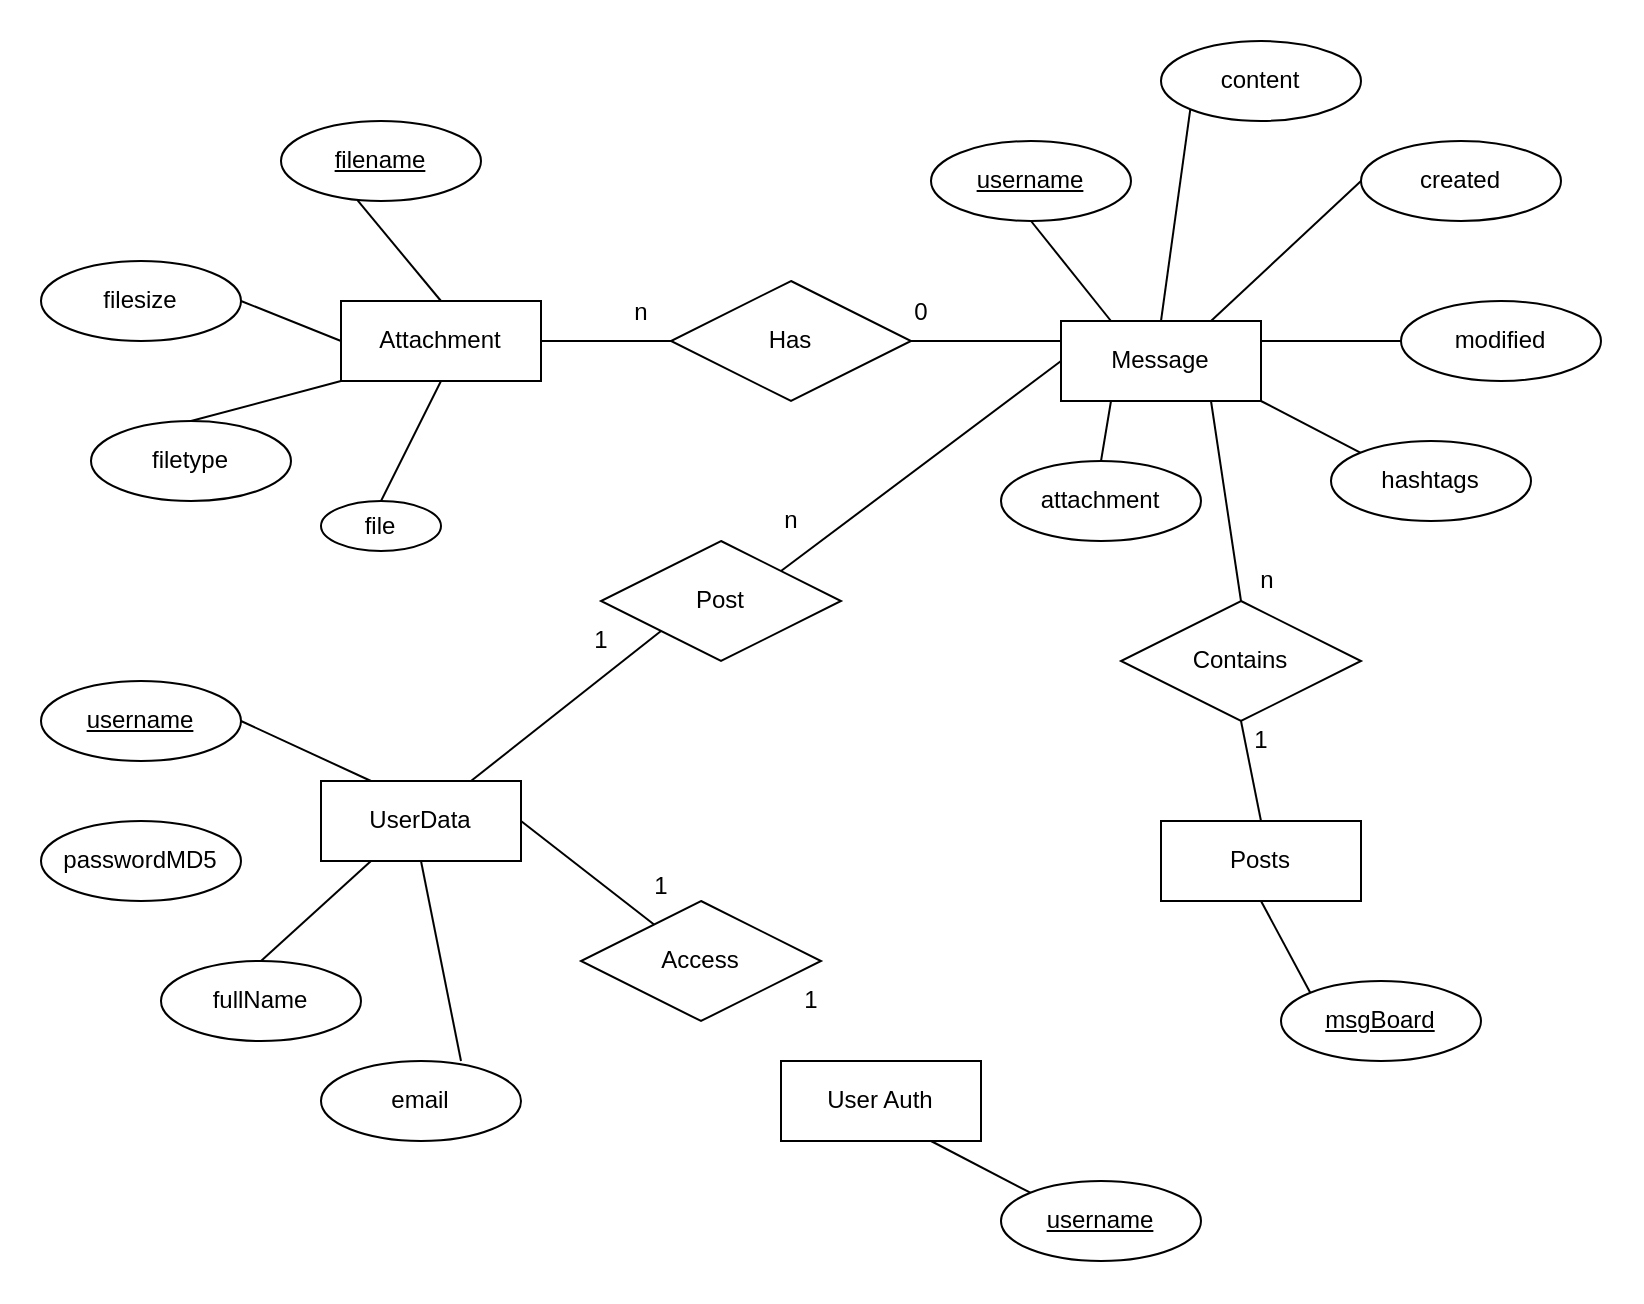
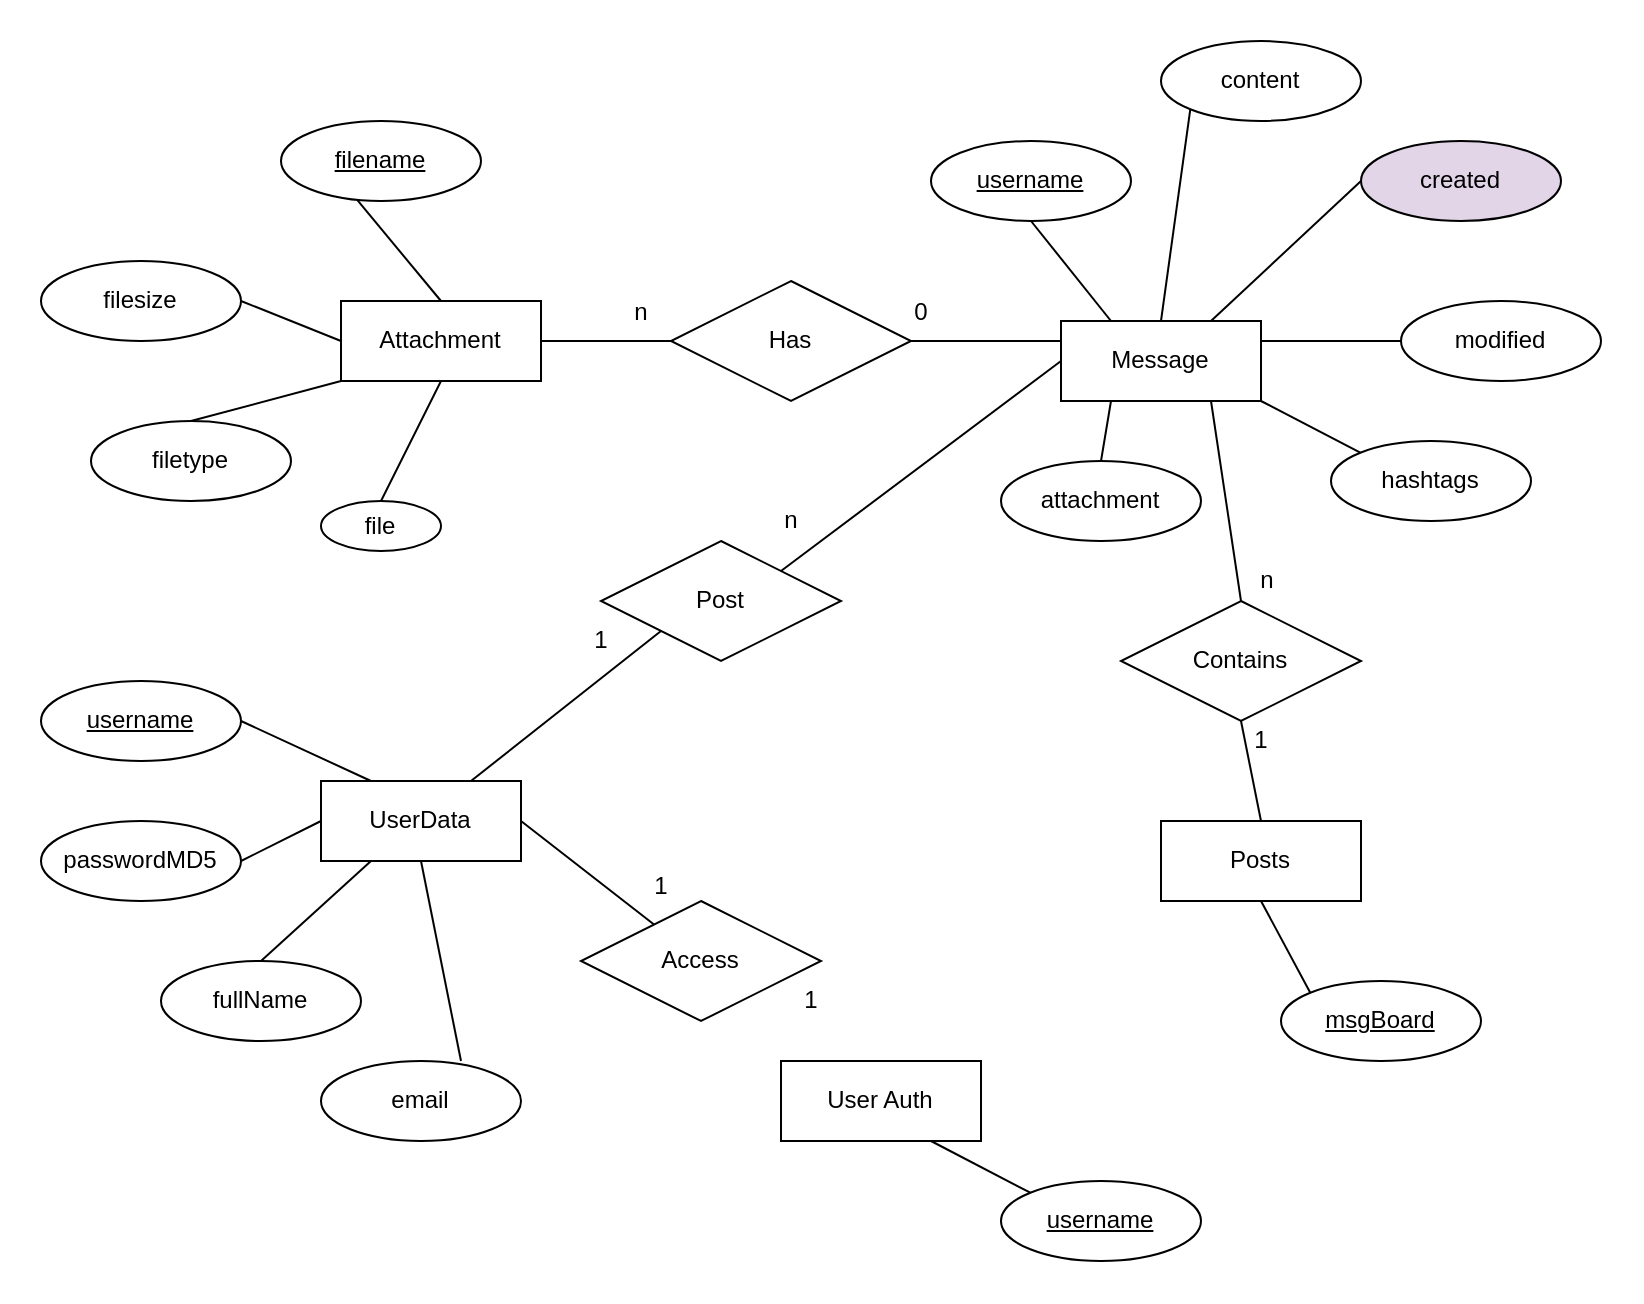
  <mxCell id="0" />
  <mxCell id="1" parent="0" />
  <mxCell id="2" value="Attachment" style="whiteSpace=wrap;html=1;align=center;" vertex="1" parent="1"><mxGeometry x="170" y="150" width="100" height="40" as="geometry" /></mxCell>
  <mxCell id="3" value="&lt;u&gt;filename&lt;/u&gt;" style="ellipse;whiteSpace=wrap;html=1;align=center;" vertex="1" parent="1"><mxGeometry x="140" y="60" width="100" height="40" as="geometry" /></mxCell>
  <mxCell id="4" value="filesize" style="ellipse;whiteSpace=wrap;html=1;align=center;" vertex="1" parent="1"><mxGeometry x="20" y="130" width="100" height="40" as="geometry" /></mxCell>
  <mxCell id="5" value="filetype" style="ellipse;whiteSpace=wrap;html=1;align=center;" vertex="1" parent="1"><mxGeometry x="45" y="210" width="100" height="40" as="geometry" /></mxCell>
  <mxCell id="6" value="file" style="ellipse;whiteSpace=wrap;html=1;align=center;" vertex="1" parent="1"><mxGeometry x="160" y="250" width="60" height="25" as="geometry" /></mxCell>
  <mxCell id="7" value="Message" style="whiteSpace=wrap;html=1;align=center;" vertex="1" parent="1"><mxGeometry x="530" y="160" width="100" height="40" as="geometry" /></mxCell>
  <mxCell id="8" value="content" style="ellipse;whiteSpace=wrap;html=1;align=center;" vertex="1" parent="1"><mxGeometry x="580" y="20" width="100" height="40" as="geometry" /></mxCell>
  <mxCell id="9" value="&lt;u&gt;username&lt;/u&gt;" style="ellipse;whiteSpace=wrap;html=1;align=center;" vertex="1" parent="1"><mxGeometry x="465" y="70" width="100" height="40" as="geometry" /></mxCell>
- <mxCell id="10" value="created" style="ellipse;whiteSpace=wrap;html=1;align=center;" vertex="1" parent="1"><mxGeometry x="680" y="70" width="100" height="40" as="geometry" /></mxCell>
+ <mxCell id="10" value="created" style="ellipse;whiteSpace=wrap;html=1;align=center;fillColor=#e1d5e7;" vertex="1" parent="1"><mxGeometry x="680" y="70" width="100" height="40" as="geometry" /></mxCell>
  <mxCell id="11" value="modified" style="ellipse;whiteSpace=wrap;html=1;align=center;" vertex="1" parent="1"><mxGeometry x="700" y="150" width="100" height="40" as="geometry" /></mxCell>
  <mxCell id="12" value="hashtags" style="ellipse;whiteSpace=wrap;html=1;align=center;" vertex="1" parent="1"><mxGeometry x="665" y="220" width="100" height="40" as="geometry" /></mxCell>
  <mxCell id="13" value="attachment" style="ellipse;whiteSpace=wrap;html=1;align=center;" vertex="1" parent="1"><mxGeometry x="500" y="230" width="100" height="40" as="geometry" /></mxCell>
  <mxCell id="14" value="User Auth" style="whiteSpace=wrap;html=1;align=center;" vertex="1" parent="1"><mxGeometry x="390" y="530" width="100" height="40" as="geometry" /></mxCell>
  <mxCell id="15" value="&lt;u&gt;username&lt;/u&gt;" style="ellipse;whiteSpace=wrap;html=1;align=center;" vertex="1" parent="1"><mxGeometry x="500" y="590" width="100" height="40" as="geometry" /></mxCell>
  <mxCell id="16" value="UserData" style="whiteSpace=wrap;html=1;align=center;" vertex="1" parent="1"><mxGeometry x="160" y="390" width="100" height="40" as="geometry" /></mxCell>
  <mxCell id="17" value="&lt;u&gt;username&lt;/u&gt;" style="ellipse;whiteSpace=wrap;html=1;align=center;" vertex="1" parent="1"><mxGeometry x="20" y="340" width="100" height="40" as="geometry" /></mxCell>
  <mxCell id="18" value="passwordMD5" style="ellipse;whiteSpace=wrap;html=1;align=center;" vertex="1" parent="1"><mxGeometry x="20" y="410" width="100" height="40" as="geometry" /></mxCell>
  <mxCell id="19" value="email" style="ellipse;whiteSpace=wrap;html=1;align=center;" vertex="1" parent="1"><mxGeometry x="160" y="530" width="100" height="40" as="geometry" /></mxCell>
  <mxCell id="20" value="fullName" style="ellipse;whiteSpace=wrap;html=1;align=center;" vertex="1" parent="1"><mxGeometry x="80" y="480" width="100" height="40" as="geometry" /></mxCell>
  <mxCell id="21" value="Has" style="shape=rhombus;perimeter=rhombusPerimeter;whiteSpace=wrap;html=1;align=center;" vertex="1" parent="1"><mxGeometry x="335" y="140" width="120" height="60" as="geometry" /></mxCell>
  <mxCell id="22" value="Access" style="shape=rhombus;perimeter=rhombusPerimeter;whiteSpace=wrap;html=1;align=center;" vertex="1" parent="1"><mxGeometry x="290" y="450" width="120" height="60" as="geometry" /></mxCell>
  <mxCell id="23" value="Posts" style="whiteSpace=wrap;html=1;align=center;" vertex="1" parent="1"><mxGeometry x="580" y="410" width="100" height="40" as="geometry" /></mxCell>
  <mxCell id="24" value="&lt;u&gt;msgBoard&lt;/u&gt;" style="ellipse;whiteSpace=wrap;html=1;align=center;" vertex="1" parent="1"><mxGeometry x="640" y="490" width="100" height="40" as="geometry" /></mxCell>
  <mxCell id="25" value="Contains" style="shape=rhombus;perimeter=rhombusPerimeter;whiteSpace=wrap;html=1;align=center;" vertex="1" parent="1"><mxGeometry x="560" y="300" width="120" height="60" as="geometry" /></mxCell>
  <mxCell id="26" value="Post" style="shape=rhombus;perimeter=rhombusPerimeter;whiteSpace=wrap;html=1;align=center;" vertex="1" parent="1"><mxGeometry x="300" y="270" width="120" height="60" as="geometry" /></mxCell>
  <mxCell id="27" value="" style="endArrow=none;html=1;exitX=0;exitY=1;exitDx=0;exitDy=0;entryX=0.5;entryY=0;entryDx=0;entryDy=0;" edge="1" parent="1" source="2" target="5"><mxGeometry width="50" height="50" relative="1" as="geometry"><mxPoint x="600" y="430" as="sourcePoint" /><mxPoint x="650" y="380" as="targetPoint" /></mxGeometry></mxCell>
  <mxCell id="28" value="" style="endArrow=none;html=1;exitX=0;exitY=0.5;exitDx=0;exitDy=0;entryX=1;entryY=0.5;entryDx=0;entryDy=0;" edge="1" parent="1" source="2" target="4"><mxGeometry width="50" height="50" relative="1" as="geometry"><mxPoint x="180" y="200" as="sourcePoint" /><mxPoint x="105" y="220" as="targetPoint" /></mxGeometry></mxCell>
  <mxCell id="29" value="" style="endArrow=none;html=1;exitX=0.5;exitY=0;exitDx=0;exitDy=0;entryX=0.384;entryY=0.996;entryDx=0;entryDy=0;entryPerimeter=0;" edge="1" parent="1" source="2" target="3"><mxGeometry width="50" height="50" relative="1" as="geometry"><mxPoint x="180" y="180" as="sourcePoint" /><mxPoint x="130" y="160" as="targetPoint" /></mxGeometry></mxCell>
  <mxCell id="30" value="" style="endArrow=none;html=1;exitX=0.5;exitY=1;exitDx=0;exitDy=0;entryX=0.5;entryY=0;entryDx=0;entryDy=0;" edge="1" parent="1" source="2" target="6"><mxGeometry width="50" height="50" relative="1" as="geometry"><mxPoint x="190" y="190" as="sourcePoint" /><mxPoint x="140" y="170" as="targetPoint" /></mxGeometry></mxCell>
  <mxCell id="31" value="" style="endArrow=none;html=1;exitX=0.25;exitY=0;exitDx=0;exitDy=0;entryX=0.5;entryY=1;entryDx=0;entryDy=0;" edge="1" parent="1" source="7" target="9"><mxGeometry width="50" height="50" relative="1" as="geometry"><mxPoint x="610" y="460" as="sourcePoint" /><mxPoint x="660" y="410" as="targetPoint" /></mxGeometry></mxCell>
  <mxCell id="32" value="" style="endArrow=none;html=1;exitX=0.5;exitY=0;exitDx=0;exitDy=0;entryX=0;entryY=1;entryDx=0;entryDy=0;" edge="1" parent="1" source="7" target="8"><mxGeometry width="50" height="50" relative="1" as="geometry"><mxPoint x="565" y="160" as="sourcePoint" /><mxPoint x="525" y="120" as="targetPoint" /></mxGeometry></mxCell>
  <mxCell id="33" value="" style="endArrow=none;html=1;entryX=0;entryY=0.5;entryDx=0;entryDy=0;exitX=0.75;exitY=0;exitDx=0;exitDy=0;" edge="1" parent="1" source="7" target="10"><mxGeometry width="50" height="50" relative="1" as="geometry"><mxPoint x="600" y="150" as="sourcePoint" /><mxPoint x="622.7" y="72.72" as="targetPoint" /></mxGeometry></mxCell>
  <mxCell id="34" value="" style="endArrow=none;html=1;entryX=0;entryY=0.5;entryDx=0;entryDy=0;exitX=1;exitY=0.25;exitDx=0;exitDy=0;" edge="1" parent="1" source="7" target="11"><mxGeometry width="50" height="50" relative="1" as="geometry"><mxPoint x="610" y="160" as="sourcePoint" /><mxPoint x="690" y="100" as="targetPoint" /></mxGeometry></mxCell>
  <mxCell id="35" value="" style="endArrow=none;html=1;entryX=0;entryY=0;entryDx=0;entryDy=0;exitX=1;exitY=1;exitDx=0;exitDy=0;" edge="1" parent="1" source="7" target="12"><mxGeometry width="50" height="50" relative="1" as="geometry"><mxPoint x="640" y="170" as="sourcePoint" /><mxPoint x="710" y="180" as="targetPoint" /></mxGeometry></mxCell>
  <mxCell id="36" value="" style="endArrow=none;html=1;entryX=0.5;entryY=0;entryDx=0;entryDy=0;exitX=0.25;exitY=1;exitDx=0;exitDy=0;" edge="1" parent="1" source="7" target="13"><mxGeometry width="50" height="50" relative="1" as="geometry"><mxPoint x="650" y="180" as="sourcePoint" /><mxPoint x="720" y="190" as="targetPoint" /></mxGeometry></mxCell>
  <mxCell id="37" value="" style="endArrow=none;html=1;entryX=0.5;entryY=1;entryDx=0;entryDy=0;exitX=0.5;exitY=0;exitDx=0;exitDy=0;" edge="1" parent="1" source="23" target="25"><mxGeometry width="50" height="50" relative="1" as="geometry"><mxPoint x="610" y="460" as="sourcePoint" /><mxPoint x="660" y="410" as="targetPoint" /></mxGeometry></mxCell>
  <mxCell id="38" value="" style="endArrow=none;html=1;entryX=0.5;entryY=1;entryDx=0;entryDy=0;exitX=0;exitY=0;exitDx=0;exitDy=0;" edge="1" parent="1" source="24" target="23"><mxGeometry width="50" height="50" relative="1" as="geometry"><mxPoint x="650" y="460" as="sourcePoint" /><mxPoint x="640" y="390" as="targetPoint" /></mxGeometry></mxCell>
  <mxCell id="39" value="" style="endArrow=none;html=1;exitX=1;exitY=0.5;exitDx=0;exitDy=0;entryX=0.25;entryY=0;entryDx=0;entryDy=0;" edge="1" parent="1" source="17" target="16"><mxGeometry width="50" height="50" relative="1" as="geometry"><mxPoint x="600" y="420" as="sourcePoint" /><mxPoint x="650" y="370" as="targetPoint" /></mxGeometry></mxCell>
+ <mxCell id="40" value="" style="endArrow=none;html=1;exitX=1;exitY=0.5;exitDx=0;exitDy=0;entryX=0;entryY=0.5;entryDx=0;entryDy=0;" edge="1" parent="1" source="18" target="16"><mxGeometry width="50" height="50" relative="1" as="geometry"><mxPoint x="130" y="370" as="sourcePoint" /><mxPoint x="180" y="400" as="targetPoint" /></mxGeometry></mxCell>
  <mxCell id="41" value="" style="endArrow=none;html=1;exitX=0.5;exitY=0;exitDx=0;exitDy=0;entryX=0.25;entryY=1;entryDx=0;entryDy=0;" edge="1" parent="1" source="20" target="16"><mxGeometry width="50" height="50" relative="1" as="geometry"><mxPoint x="130" y="440" as="sourcePoint" /><mxPoint x="197" y="422.72" as="targetPoint" /></mxGeometry></mxCell>
  <mxCell id="42" value="" style="endArrow=none;html=1;entryX=1;entryY=0.5;entryDx=0;entryDy=0;" edge="1" parent="1" source="22" target="16"><mxGeometry width="50" height="50" relative="1" as="geometry"><mxPoint x="140" y="490" as="sourcePoint" /><mxPoint x="195" y="440" as="targetPoint" /></mxGeometry></mxCell>
  <mxCell id="43" value="" style="endArrow=none;html=1;entryX=0.75;entryY=1;entryDx=0;entryDy=0;exitX=0;exitY=0;exitDx=0;exitDy=0;" edge="1" parent="1" source="15" target="14"><mxGeometry width="50" height="50" relative="1" as="geometry"><mxPoint x="305" y="502.5" as="sourcePoint" /><mxPoint x="230" y="450" as="targetPoint" /></mxGeometry></mxCell>
  <mxCell id="44" value="" style="endArrow=none;html=1;entryX=0.7;entryY=0;entryDx=0;entryDy=0;entryPerimeter=0;" edge="1" parent="1" target="19"><mxGeometry width="50" height="50" relative="1" as="geometry"><mxPoint x="210" y="430" as="sourcePoint" /><mxPoint x="640" y="380" as="targetPoint" /></mxGeometry></mxCell>
  <mxCell id="45" value="" style="endArrow=none;html=1;exitX=0.75;exitY=0;exitDx=0;exitDy=0;entryX=0;entryY=1;entryDx=0;entryDy=0;" edge="1" parent="1" source="16" target="26"><mxGeometry width="50" height="50" relative="1" as="geometry"><mxPoint x="590" y="430" as="sourcePoint" /><mxPoint x="640" y="380" as="targetPoint" /></mxGeometry></mxCell>
  <mxCell id="46" value="" style="endArrow=none;html=1;exitX=1;exitY=0;exitDx=0;exitDy=0;entryX=0;entryY=0.5;entryDx=0;entryDy=0;" edge="1" parent="1" source="26" target="7"><mxGeometry width="50" height="50" relative="1" as="geometry"><mxPoint x="245" y="400" as="sourcePoint" /><mxPoint x="380" y="375" as="targetPoint" /></mxGeometry></mxCell>
  <mxCell id="47" value="" style="endArrow=none;html=1;entryX=0.75;entryY=1;entryDx=0;entryDy=0;exitX=0.5;exitY=0;exitDx=0;exitDy=0;" edge="1" parent="1" source="25" target="7"><mxGeometry width="50" height="50" relative="1" as="geometry"><mxPoint x="650" y="460" as="sourcePoint" /><mxPoint x="635" y="400" as="targetPoint" /></mxGeometry></mxCell>
  <mxCell id="48" value="" style="endArrow=none;html=1;entryX=0;entryY=0.25;entryDx=0;entryDy=0;exitX=1;exitY=0.5;exitDx=0;exitDy=0;" edge="1" parent="1" source="21" target="7"><mxGeometry width="50" height="50" relative="1" as="geometry"><mxPoint x="640" y="170" as="sourcePoint" /><mxPoint x="710" y="180" as="targetPoint" /></mxGeometry></mxCell>
  <mxCell id="49" value="" style="endArrow=none;html=1;entryX=0;entryY=0.5;entryDx=0;entryDy=0;exitX=1;exitY=0.5;exitDx=0;exitDy=0;" edge="1" parent="1" source="2" target="21"><mxGeometry width="50" height="50" relative="1" as="geometry"><mxPoint x="450" y="180" as="sourcePoint" /><mxPoint x="540" y="180" as="targetPoint" /></mxGeometry></mxCell>
  <mxCell id="50" value="0" style="text;html=1;align=center;verticalAlign=middle;resizable=0;points=[];autosize=1;" vertex="1" parent="1"><mxGeometry x="450" y="146" width="20" height="20" as="geometry" /></mxCell>
  <mxCell id="51" value="n" style="text;html=1;align=center;verticalAlign=middle;resizable=0;points=[];autosize=1;" vertex="1" parent="1"><mxGeometry x="310" y="146" width="20" height="20" as="geometry" /></mxCell>
  <mxCell id="52" value="1" style="text;html=1;align=center;verticalAlign=middle;resizable=0;points=[];autosize=1;" vertex="1" parent="1"><mxGeometry x="290" y="310" width="20" height="20" as="geometry" /></mxCell>
  <mxCell id="53" value="n" style="text;html=1;align=center;verticalAlign=middle;resizable=0;points=[];autosize=1;" vertex="1" parent="1"><mxGeometry x="385" y="250" width="20" height="20" as="geometry" /></mxCell>
  <mxCell id="54" value="n" style="text;html=1;align=center;verticalAlign=middle;resizable=0;points=[];autosize=1;" vertex="1" parent="1"><mxGeometry x="623" y="280" width="20" height="20" as="geometry" /></mxCell>
  <mxCell id="55" value="1" style="text;html=1;align=center;verticalAlign=middle;resizable=0;points=[];autosize=1;" vertex="1" parent="1"><mxGeometry x="620" y="360" width="20" height="20" as="geometry" /></mxCell>
  <mxCell id="56" value="1" style="text;html=1;align=center;verticalAlign=middle;resizable=0;points=[];autosize=1;" vertex="1" parent="1"><mxGeometry x="320" y="433" width="20" height="20" as="geometry" /></mxCell>
  <mxCell id="57" value="1" style="text;html=1;align=center;verticalAlign=middle;resizable=0;points=[];autosize=1;" vertex="1" parent="1"><mxGeometry x="395" y="490" width="20" height="20" as="geometry" /></mxCell>
